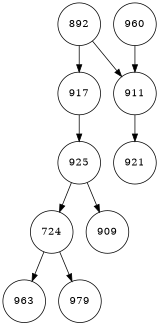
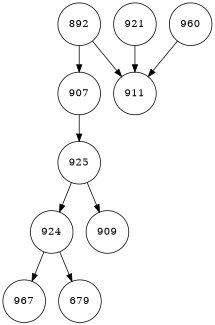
  digraph {
    node [shape=circle]
    892
-   907 [label=917]
+   907
    911
    925
    n5 [label=921]
-   924 [label=724]
-   967 [label=963]
-   979
+   924
+   967
+   979 [label=679]
    n9 [label=909]
    960
    892 -> 907
    892 -> 911
    907 -> 925
-   911 -> n5
+   n5 -> 911
    925 -> 924
    925 -> n9
    924 -> 967
    924 -> 979
    960 -> 911
  }
